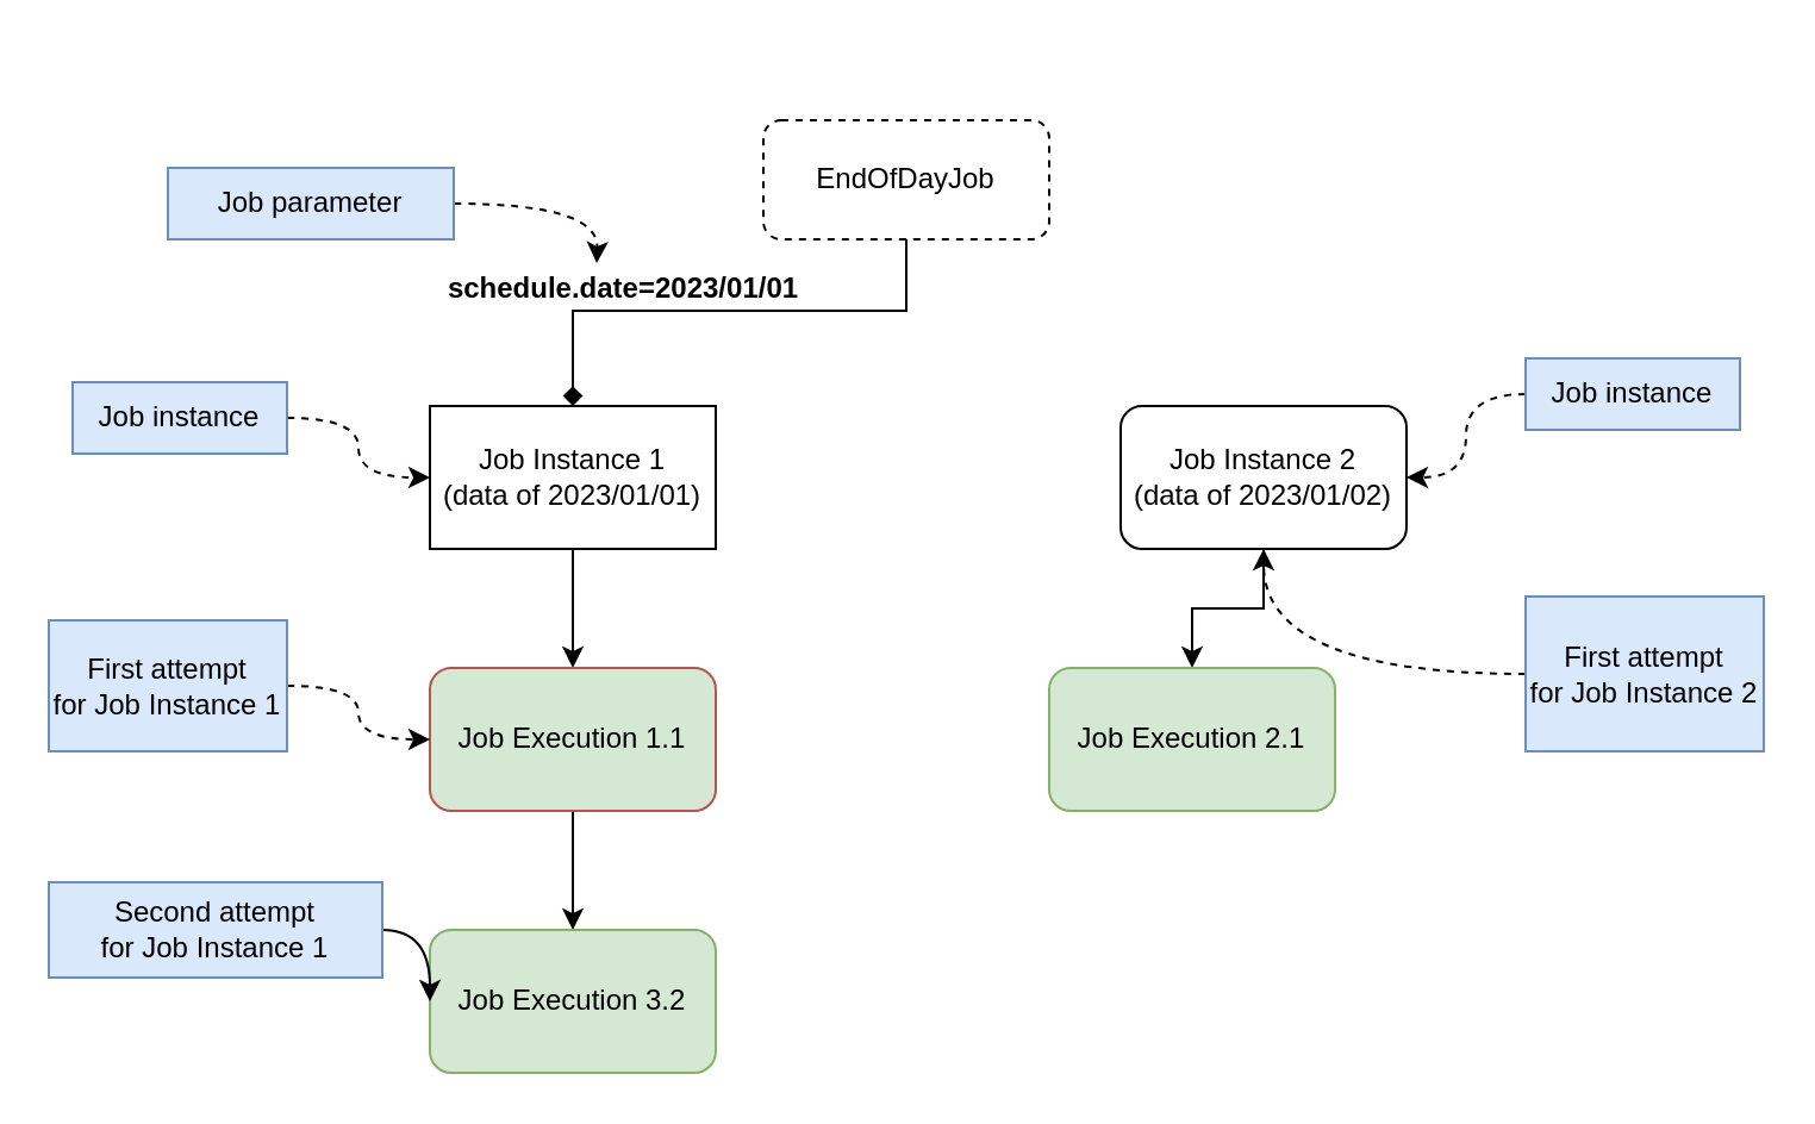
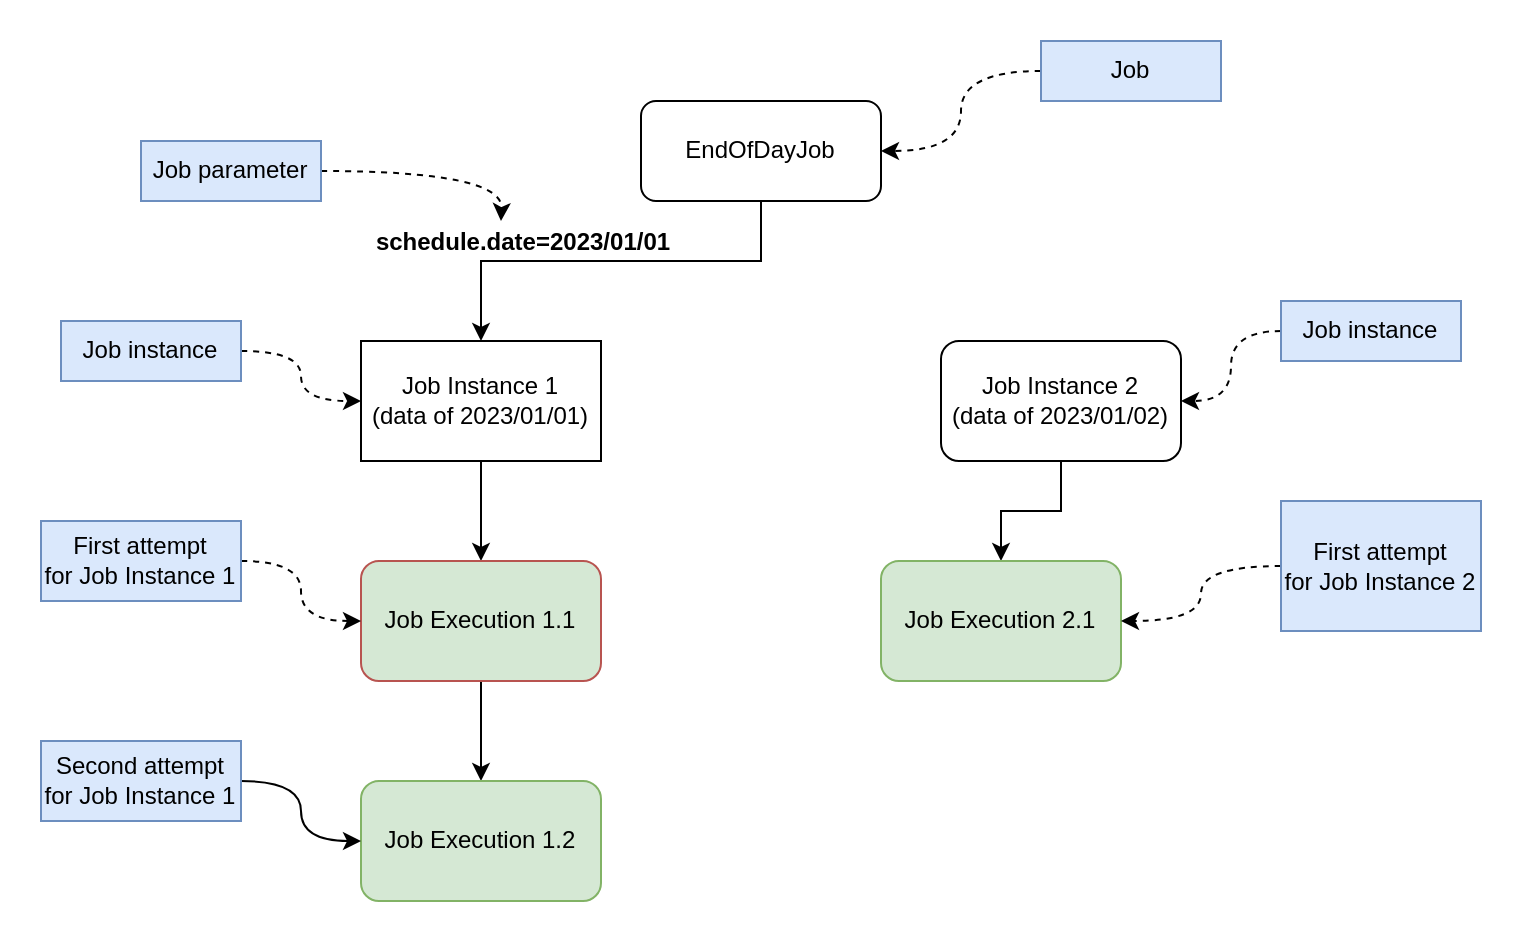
  <mxCell id="0" />
  <mxCell id="1" parent="0" />
- <mxCell id="2" style="edgeStyle=orthogonalEdgeStyle;rounded=0;orthogonalLoop=1;jettySize=auto;html=1;entryX=0.5;entryY=0;entryDx=0;entryDy=0;endArrow=diamond;" parent="1" source="4" target="6" edge="1"><mxGeometry relative="1" as="geometry"><Array as="points"><mxPoint x="380" y="130" /><mxPoint x="240" y="130" /></Array></mxGeometry></mxCell>
+ <mxCell id="2" style="edgeStyle=orthogonalEdgeStyle;rounded=0;orthogonalLoop=1;jettySize=auto;html=1;entryX=0.5;entryY=0;entryDx=0;entryDy=0;" parent="1" source="4" target="6" edge="1"><mxGeometry relative="1" as="geometry"><Array as="points"><mxPoint x="380" y="130" /><mxPoint x="240" y="130" /></Array></mxGeometry></mxCell>
  <mxCell id="3" value="schedule.date=2023/01/01" style="edgeLabel;html=1;align=center;verticalAlign=middle;resizable=0;points=[];fontStyle=1;fontSize=12;" parent="2" vertex="1" connectable="0"><mxGeometry x="0.209" y="-3" relative="1" as="geometry"><mxPoint x="-23" y="-7" as="offset" /></mxGeometry></mxCell>
- <mxCell id="4" value="EndOfDayJob" style="rounded=1;whiteSpace=wrap;html=1;dashed=1;" parent="1" vertex="1"><mxGeometry x="320" y="50" width="120" height="50" as="geometry" /></mxCell>
+ <mxCell id="4" value="EndOfDayJob" style="rounded=1;whiteSpace=wrap;html=1;" parent="1" vertex="1"><mxGeometry x="320" y="50" width="120" height="50" as="geometry" /></mxCell>
  <mxCell id="5" style="edgeStyle=orthogonalEdgeStyle;rounded=0;orthogonalLoop=1;jettySize=auto;html=1;entryX=0.5;entryY=0;entryDx=0;entryDy=0;" edge="1" parent="1" source="6" target="17"><mxGeometry relative="1" as="geometry" /></mxCell>
  <mxCell id="6" value="Job Instance 1&lt;br&gt;(data of 2023/01/01)" style="whiteSpace=wrap;html=1;rounded=0;" parent="1" vertex="1"><mxGeometry x="180" y="170" width="120" height="60" as="geometry" /></mxCell>
  <mxCell id="7" style="edgeStyle=orthogonalEdgeStyle;rounded=0;orthogonalLoop=1;jettySize=auto;html=1;entryX=0.5;entryY=0;entryDx=0;entryDy=0;" edge="1" parent="1" source="8" target="19"><mxGeometry relative="1" as="geometry" /></mxCell>
  <mxCell id="8" value="Job Instance 2&lt;br&gt;(data of 2023/01/02)" style="rounded=1;whiteSpace=wrap;html=1;" parent="1" vertex="1"><mxGeometry x="470" y="170" width="120" height="60" as="geometry" /></mxCell>
  <mxCell id="9" style="edgeStyle=orthogonalEdgeStyle;orthogonalLoop=1;jettySize=auto;html=1;curved=1;dashed=1;" parent="1" source="10" edge="1"><mxGeometry relative="1" as="geometry"><mxPoint x="250" y="110" as="targetPoint" /><Array as="points"><mxPoint x="251" y="85" /></Array></mxGeometry></mxCell>
- <mxCell id="10" value="Job parameter" style="text;html=1;strokeColor=#6c8ebf;fillColor=#dae8fc;align=center;verticalAlign=middle;whiteSpace=wrap;rounded=0;" parent="1" vertex="1"><mxGeometry x="70" y="70" width="120" height="30" as="geometry" /></mxCell>
+ <mxCell id="10" value="Job parameter" style="text;html=1;strokeColor=#6c8ebf;fillColor=#dae8fc;align=center;verticalAlign=middle;whiteSpace=wrap;rounded=0;" parent="1" vertex="1"><mxGeometry x="70" y="70" width="90" height="30" as="geometry" /></mxCell>
+ <mxCell id="11" style="edgeStyle=orthogonalEdgeStyle;orthogonalLoop=1;jettySize=auto;html=1;curved=1;dashed=1;" parent="1" source="12" target="4" edge="1"><mxGeometry relative="1" as="geometry" /></mxCell>
+ <mxCell id="12" value="Job" style="text;html=1;strokeColor=#6c8ebf;fillColor=#dae8fc;align=center;verticalAlign=middle;whiteSpace=wrap;rounded=0;" parent="1" vertex="1"><mxGeometry x="520" y="20" width="90" height="30" as="geometry" /></mxCell>
  <mxCell id="13" style="edgeStyle=orthogonalEdgeStyle;orthogonalLoop=1;jettySize=auto;html=1;entryX=0.5;entryY=1;entryDx=0;entryDy=0;dashed=1;strokeColor=none;curved=1;" parent="1" source="15" target="6" edge="1"><mxGeometry relative="1" as="geometry"><Array as="points"><mxPoint x="705" y="250" /><mxPoint x="240" y="250" /></Array></mxGeometry></mxCell>
  <mxCell id="14" style="edgeStyle=orthogonalEdgeStyle;orthogonalLoop=1;jettySize=auto;html=1;curved=1;dashed=1;" edge="1" parent="1" source="15" target="8"><mxGeometry relative="1" as="geometry" /></mxCell>
  <mxCell id="15" value="Job instance" style="text;html=1;strokeColor=#6c8ebf;fillColor=#dae8fc;align=center;verticalAlign=middle;whiteSpace=wrap;rounded=0;" parent="1" vertex="1"><mxGeometry x="640" y="150" width="90" height="30" as="geometry" /></mxCell>
  <mxCell id="16" style="edgeStyle=orthogonalEdgeStyle;rounded=0;orthogonalLoop=1;jettySize=auto;html=1;entryX=0.5;entryY=0;entryDx=0;entryDy=0;" edge="1" parent="1" source="17" target="18"><mxGeometry relative="1" as="geometry" /></mxCell>
  <mxCell id="17" value="Job Execution 1.1" style="rounded=1;whiteSpace=wrap;html=1;fillColor=#d5e8d4;strokeColor=#b85450;" vertex="1" parent="1"><mxGeometry x="180" y="280" width="120" height="60" as="geometry" /></mxCell>
- <mxCell id="18" value="Job Execution 3.2" style="rounded=1;whiteSpace=wrap;html=1;fillColor=#d5e8d4;strokeColor=#82b366;" vertex="1" parent="1"><mxGeometry x="180" y="390" width="120" height="60" as="geometry" /></mxCell>
+ <mxCell id="18" value="Job Execution 1.2" style="rounded=1;whiteSpace=wrap;html=1;fillColor=#d5e8d4;strokeColor=#82b366;" vertex="1" parent="1"><mxGeometry x="180" y="390" width="120" height="60" as="geometry" /></mxCell>
  <mxCell id="19" value="Job Execution 2.1" style="rounded=1;whiteSpace=wrap;html=1;fillColor=#d5e8d4;strokeColor=#82b366;" vertex="1" parent="1"><mxGeometry x="440" y="280" width="120" height="60" as="geometry" /></mxCell>
  <mxCell id="20" style="edgeStyle=orthogonalEdgeStyle;orthogonalLoop=1;jettySize=auto;html=1;entryX=0;entryY=0.5;entryDx=0;entryDy=0;curved=1;dashed=1;" edge="1" parent="1" source="21" target="17"><mxGeometry relative="1" as="geometry" /></mxCell>
- <mxCell id="21" value="First attempt&lt;br&gt;for Job Instance 1" style="text;html=1;strokeColor=#6c8ebf;fillColor=#dae8fc;align=center;verticalAlign=middle;whiteSpace=wrap;rounded=0;" vertex="1" parent="1"><mxGeometry x="20" y="260" width="100" height="55" as="geometry" /></mxCell>
+ <mxCell id="21" value="First attempt&lt;br&gt;for Job Instance 1" style="text;html=1;strokeColor=#6c8ebf;fillColor=#dae8fc;align=center;verticalAlign=middle;whiteSpace=wrap;rounded=0;" vertex="1" parent="1"><mxGeometry x="20" y="260" width="100" height="40" as="geometry" /></mxCell>
  <mxCell id="22" style="edgeStyle=orthogonalEdgeStyle;orthogonalLoop=1;jettySize=auto;html=1;entryX=0;entryY=0.5;entryDx=0;entryDy=0;curved=1;dashed=0;" edge="1" parent="1" source="23" target="18"><mxGeometry relative="1" as="geometry" /></mxCell>
- <mxCell id="23" value="Second attempt&lt;br&gt;for Job Instance 1" style="text;html=1;strokeColor=#6c8ebf;fillColor=#dae8fc;align=center;verticalAlign=middle;whiteSpace=wrap;rounded=0;" vertex="1" parent="1"><mxGeometry x="20" y="370" width="140" height="40" as="geometry" /></mxCell>
- <mxCell id="24" style="edgeStyle=orthogonalEdgeStyle;orthogonalLoop=1;jettySize=auto;html=1;curved=1;dashed=1;" edge="1" parent="1" source="25" target="8"><mxGeometry relative="1" as="geometry" /></mxCell>
+ <mxCell id="23" value="Second attempt&lt;br&gt;for Job Instance 1" style="text;html=1;strokeColor=#6c8ebf;fillColor=#dae8fc;align=center;verticalAlign=middle;whiteSpace=wrap;rounded=0;" vertex="1" parent="1"><mxGeometry x="20" y="370" width="100" height="40" as="geometry" /></mxCell>
+ <mxCell id="24" style="edgeStyle=orthogonalEdgeStyle;orthogonalLoop=1;jettySize=auto;html=1;entryX=1;entryY=0.5;entryDx=0;entryDy=0;curved=1;dashed=1;" edge="1" parent="1" source="25" target="19"><mxGeometry relative="1" as="geometry" /></mxCell>
  <mxCell id="25" value="First attempt&lt;br&gt;for Job Instance 2" style="text;html=1;strokeColor=#6c8ebf;fillColor=#dae8fc;align=center;verticalAlign=middle;whiteSpace=wrap;rounded=0;" vertex="1" parent="1"><mxGeometry x="640" y="250" width="100" height="65" as="geometry" /></mxCell>
  <mxCell id="26" style="edgeStyle=orthogonalEdgeStyle;orthogonalLoop=1;jettySize=auto;html=1;entryX=0;entryY=0.5;entryDx=0;entryDy=0;dashed=1;curved=1;" edge="1" parent="1" source="27" target="6"><mxGeometry relative="1" as="geometry" /></mxCell>
  <mxCell id="27" value="Job instance" style="text;html=1;strokeColor=#6c8ebf;fillColor=#dae8fc;align=center;verticalAlign=middle;whiteSpace=wrap;rounded=0;" vertex="1" parent="1"><mxGeometry x="30" y="160" width="90" height="30" as="geometry" /></mxCell>
